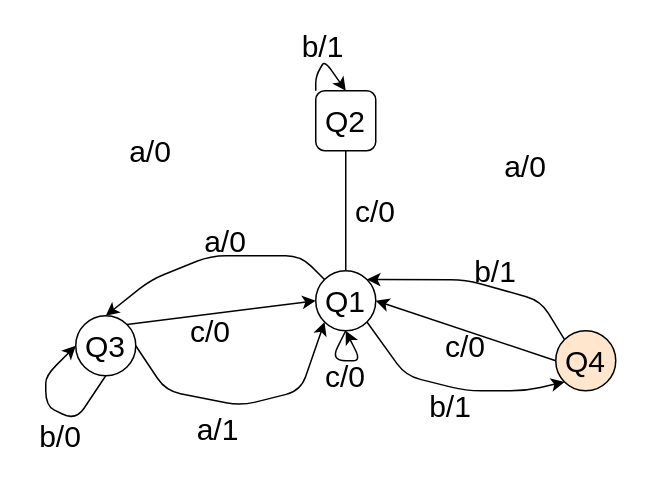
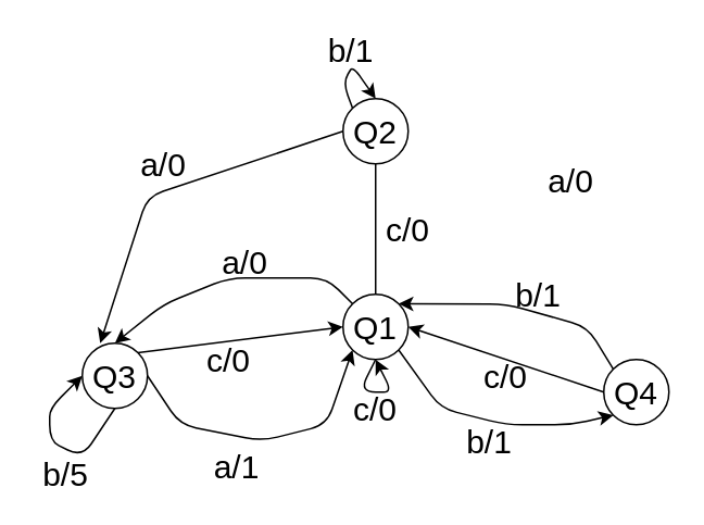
  <mxCell id="0" />
  <mxCell id="1" parent="0" />
  <mxCell id="2" value="&lt;font style=&quot;font-size: 20px&quot;&gt;Q1&lt;/font&gt;" style="ellipse;whiteSpace=wrap;html=1;aspect=fixed;" vertex="1" parent="1"><mxGeometry x="210" y="180" width="40" height="40" as="geometry" /></mxCell>
  <mxCell id="3" value="&lt;font style=&quot;font-size: 20px&quot;&gt;Q3&lt;/font&gt;" style="ellipse;whiteSpace=wrap;html=1;aspect=fixed;" vertex="1" parent="1"><mxGeometry x="50" y="210" width="40" height="40" as="geometry" /></mxCell>
- <mxCell id="4" value="&lt;font style=&quot;font-size: 20px&quot;&gt;Q2&lt;/font&gt;" style="whiteSpace=wrap;html=1;aspect=fixed;rounded=1;" vertex="1" parent="1"><mxGeometry x="210" y="60" width="40" height="40" as="geometry" /></mxCell>
- <mxCell id="5" value="&lt;font style=&quot;font-size: 20px&quot;&gt;Q4&lt;br&gt;&lt;/font&gt;" style="ellipse;whiteSpace=wrap;html=1;aspect=fixed;fillColor=#ffe6cc;" vertex="1" parent="1"><mxGeometry x="370" y="220" width="40" height="40" as="geometry" /></mxCell>
+ <mxCell id="4" value="&lt;font style=&quot;font-size: 20px&quot;&gt;Q2&lt;/font&gt;" style="ellipse;whiteSpace=wrap;html=1;aspect=fixed;" vertex="1" parent="1"><mxGeometry x="210" y="60" width="40" height="40" as="geometry" /></mxCell>
+ <mxCell id="5" value="&lt;font style=&quot;font-size: 20px&quot;&gt;Q4&lt;br&gt;&lt;/font&gt;" style="ellipse;whiteSpace=wrap;html=1;aspect=fixed;" vertex="1" parent="1"><mxGeometry x="370" y="220" width="40" height="40" as="geometry" /></mxCell>
  <mxCell id="6" value="" style="endArrow=classic;html=1;exitX=0.5;exitY=1;exitDx=0;exitDy=0;entryX=0.5;entryY=1;entryDx=0;entryDy=0;" edge="1" parent="1" source="2" target="2"><mxGeometry width="50" height="50" relative="1" as="geometry"><mxPoint x="170" y="340" as="sourcePoint" /><mxPoint x="230" y="220" as="targetPoint" /><Array as="points"><mxPoint x="220" y="240" /><mxPoint x="240" y="240" /></Array></mxGeometry></mxCell>
  <mxCell id="7" value="" style="endArrow=classic;html=1;exitX=1;exitY=1;exitDx=0;exitDy=0;entryX=0;entryY=1;entryDx=0;entryDy=0;" edge="1" parent="1" source="2" target="5"><mxGeometry width="50" height="50" relative="1" as="geometry"><mxPoint x="180" y="350" as="sourcePoint" /><mxPoint x="230" y="300" as="targetPoint" /><Array as="points"><mxPoint x="270" y="250" /><mxPoint x="310" y="260" /><mxPoint x="350" y="260" /></Array></mxGeometry></mxCell>
  <mxCell id="8" value="" style="endArrow=classic;html=1;exitX=1;exitY=0.5;exitDx=0;exitDy=0;entryX=0;entryY=1;entryDx=0;entryDy=0;" edge="1" parent="1" source="3" target="2"><mxGeometry width="50" height="50" relative="1" as="geometry"><mxPoint x="180" y="320" as="sourcePoint" /><mxPoint x="230" y="270" as="targetPoint" /><Array as="points"><mxPoint x="110" y="260" /><mxPoint x="160" y="270" /><mxPoint x="200" y="260" /></Array></mxGeometry></mxCell>
  <mxCell id="9" value="" style="endArrow=classic;html=1;exitX=1;exitY=0;exitDx=0;exitDy=0;entryX=0;entryY=0.5;entryDx=0;entryDy=0;" edge="1" parent="1" source="3" target="2"><mxGeometry width="50" height="50" relative="1" as="geometry"><mxPoint x="110" y="340" as="sourcePoint" /><mxPoint x="160" y="290" as="targetPoint" /></mxGeometry></mxCell>
  <mxCell id="10" value="" style="endArrow=classic;html=1;exitX=0.5;exitY=1;exitDx=0;exitDy=0;entryX=0;entryY=0.5;entryDx=0;entryDy=0;" edge="1" parent="1" source="3" target="3"><mxGeometry width="50" height="50" relative="1" as="geometry"><mxPoint x="70" y="330" as="sourcePoint" /><mxPoint x="120" y="280" as="targetPoint" /><Array as="points"><mxPoint x="50" y="280" /><mxPoint x="30" y="270" /><mxPoint x="30" y="250" /></Array></mxGeometry></mxCell>
  <mxCell id="11" value="" style="endArrow=classic;html=1;exitX=0;exitY=0;exitDx=0;exitDy=0;entryX=0.5;entryY=0;entryDx=0;entryDy=0;" edge="1" parent="1" source="2" target="3"><mxGeometry width="50" height="50" relative="1" as="geometry"><mxPoint x="180" y="340" as="sourcePoint" /><mxPoint x="230" y="290" as="targetPoint" /><Array as="points"><mxPoint x="200" y="170" /><mxPoint x="140" y="170" /><mxPoint x="100" y="186" /></Array></mxGeometry></mxCell>
  <mxCell id="12" value="" style="endArrow=none;html=1;exitX=0.5;exitY=1;exitDx=0;exitDy=0;entryX=0.5;entryY=0;entryDx=0;entryDy=0;" edge="1" parent="1" source="4" target="2"><mxGeometry width="50" height="50" relative="1" as="geometry"><mxPoint x="330" y="160" as="sourcePoint" /><mxPoint x="380" y="110" as="targetPoint" /></mxGeometry></mxCell>
+ <mxCell id="13" value="" style="endArrow=classic;html=1;exitX=0;exitY=0.5;exitDx=0;exitDy=0;entryX=0.275;entryY=0;entryDx=0;entryDy=0;entryPerimeter=0;" edge="1" parent="1" source="4" target="3"><mxGeometry width="50" height="50" relative="1" as="geometry"><mxPoint x="50" y="180" as="sourcePoint" /><mxPoint x="100" y="130" as="targetPoint" /><Array as="points"><mxPoint x="90" y="120" /></Array></mxGeometry></mxCell>
  <mxCell id="14" value="" style="endArrow=classic;html=1;exitX=0;exitY=0;exitDx=0;exitDy=0;entryX=0.5;entryY=0;entryDx=0;entryDy=0;" edge="1" parent="1" source="4" target="4"><mxGeometry width="50" height="50" relative="1" as="geometry"><mxPoint x="360" y="60" as="sourcePoint" /><mxPoint x="230" y="20" as="targetPoint" /><Array as="points"><mxPoint x="210" y="50" /><mxPoint x="216" y="40" /></Array></mxGeometry></mxCell>
  <mxCell id="15" value="" style="endArrow=classic;html=1;exitX=0;exitY=0;exitDx=0;exitDy=0;entryX=1;entryY=0;entryDx=0;entryDy=0;" edge="1" parent="1" source="5" target="2"><mxGeometry width="50" height="50" relative="1" as="geometry"><mxPoint x="340" y="360" as="sourcePoint" /><mxPoint x="390" y="310" as="targetPoint" /><Array as="points"><mxPoint x="360" y="200" /><mxPoint x="310" y="186" /></Array></mxGeometry></mxCell>
  <mxCell id="16" value="" style="endArrow=classic;html=1;exitX=0;exitY=0.5;exitDx=0;exitDy=0;entryX=1;entryY=0.5;entryDx=0;entryDy=0;" edge="1" parent="1" source="5" target="2"><mxGeometry width="50" height="50" relative="1" as="geometry"><mxPoint x="350" y="390" as="sourcePoint" /><mxPoint x="400" y="340" as="targetPoint" /></mxGeometry></mxCell>
  <mxCell id="17" value="&lt;font style=&quot;font-size: 20px&quot;&gt;a/0&lt;/font&gt;" style="text;html=1;strokeColor=none;fillColor=none;align=center;verticalAlign=middle;whiteSpace=wrap;rounded=0;" vertex="1" parent="1"><mxGeometry x="80" y="90" width="40" height="20" as="geometry" /></mxCell>
  <mxCell id="18" value="&lt;font style=&quot;font-size: 20px&quot;&gt;b/1&lt;/font&gt;" style="text;html=1;strokeColor=none;fillColor=none;align=center;verticalAlign=middle;whiteSpace=wrap;rounded=0;" vertex="1" parent="1"><mxGeometry x="195" y="20" width="40" height="20" as="geometry" /></mxCell>
  <mxCell id="19" value="&lt;font style=&quot;font-size: 20px&quot;&gt;a/0&lt;/font&gt;" style="text;html=1;strokeColor=none;fillColor=none;align=center;verticalAlign=middle;whiteSpace=wrap;rounded=0;" vertex="1" parent="1"><mxGeometry x="330" y="100" width="40" height="20" as="geometry" /></mxCell>
  <mxCell id="20" value="&lt;font style=&quot;font-size: 20px&quot;&gt;c/0&lt;/font&gt;" style="text;html=1;strokeColor=none;fillColor=none;align=center;verticalAlign=middle;whiteSpace=wrap;rounded=0;" vertex="1" parent="1"><mxGeometry x="230" y="130" width="40" height="20" as="geometry" /></mxCell>
- <mxCell id="21" value="&lt;font style=&quot;font-size: 20px&quot;&gt;b/0&lt;/font&gt;" style="text;html=1;strokeColor=none;fillColor=none;align=center;verticalAlign=middle;whiteSpace=wrap;rounded=0;" vertex="1" parent="1"><mxGeometry x="20" y="280" width="40" height="20" as="geometry" /></mxCell>
+ <mxCell id="21" value="&lt;font style=&quot;font-size: 20px&quot;&gt;b/5&lt;/font&gt;" style="text;html=1;strokeColor=none;fillColor=none;align=center;verticalAlign=middle;whiteSpace=wrap;rounded=0;" vertex="1" parent="1"><mxGeometry x="20" y="280" width="40" height="20" as="geometry" /></mxCell>
  <mxCell id="22" value="&lt;font style=&quot;font-size: 20px&quot;&gt;c/0&lt;/font&gt;" style="text;html=1;strokeColor=none;fillColor=none;align=center;verticalAlign=middle;whiteSpace=wrap;rounded=0;" vertex="1" parent="1"><mxGeometry x="210" y="240" width="40" height="20" as="geometry" /></mxCell>
  <mxCell id="23" value="&lt;font style=&quot;font-size: 20px&quot;&gt;a/1&lt;br&gt;&lt;/font&gt;" style="text;html=1;strokeColor=none;fillColor=none;align=center;verticalAlign=middle;whiteSpace=wrap;rounded=0;" vertex="1" parent="1"><mxGeometry x="125" y="275" width="40" height="20" as="geometry" /></mxCell>
  <mxCell id="24" value="&lt;font style=&quot;font-size: 20px&quot;&gt;c/0&lt;/font&gt;" style="text;html=1;strokeColor=none;fillColor=none;align=center;verticalAlign=middle;whiteSpace=wrap;rounded=0;" vertex="1" parent="1"><mxGeometry x="120" y="210" width="40" height="20" as="geometry" /></mxCell>
  <mxCell id="25" value="&lt;font style=&quot;font-size: 20px&quot;&gt;a/0&lt;/font&gt;" style="text;html=1;strokeColor=none;fillColor=none;align=center;verticalAlign=middle;whiteSpace=wrap;rounded=0;" vertex="1" parent="1"><mxGeometry x="130" y="150" width="40" height="20" as="geometry" /></mxCell>
  <mxCell id="26" value="&lt;font style=&quot;font-size: 20px&quot;&gt;b/1&lt;/font&gt;" style="text;html=1;strokeColor=none;fillColor=none;align=center;verticalAlign=middle;whiteSpace=wrap;rounded=0;" vertex="1" parent="1"><mxGeometry x="310" y="170" width="40" height="20" as="geometry" /></mxCell>
  <mxCell id="27" value="&lt;font style=&quot;font-size: 20px&quot;&gt;c/0&lt;/font&gt;" style="text;html=1;strokeColor=none;fillColor=none;align=center;verticalAlign=middle;whiteSpace=wrap;rounded=0;" vertex="1" parent="1"><mxGeometry x="290" y="220" width="40" height="20" as="geometry" /></mxCell>
  <mxCell id="28" value="&lt;font style=&quot;font-size: 20px&quot;&gt;b/1&lt;/font&gt;" style="text;html=1;strokeColor=none;fillColor=none;align=center;verticalAlign=middle;whiteSpace=wrap;rounded=0;" vertex="1" parent="1"><mxGeometry x="280" y="260" width="40" height="20" as="geometry" /></mxCell>
